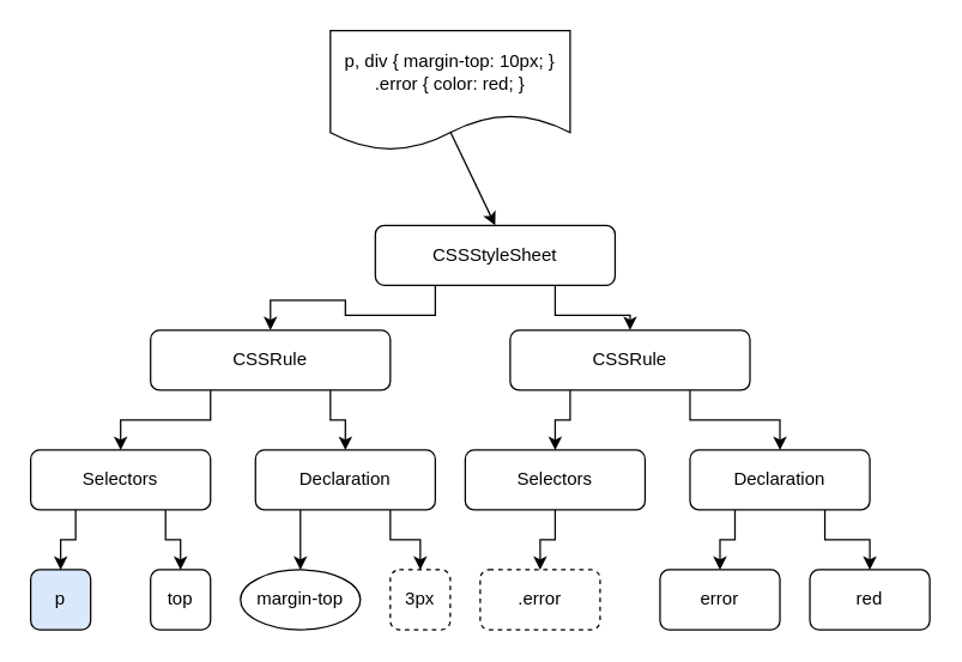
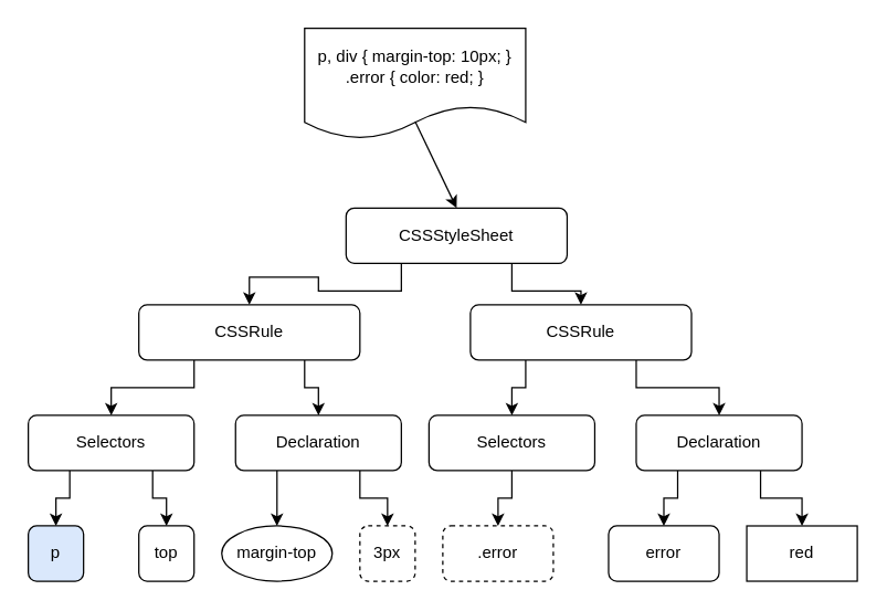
  <mxCell id="0" />
  <mxCell id="1" parent="0" />
  <mxCell id="2" value="" style="group" vertex="1" connectable="0" parent="1"><mxGeometry x="20" y="20" width="600" height="400" as="geometry" /></mxCell>
  <mxCell id="3" value="p, div { margin-top: 10px; }&lt;br&gt;.error { color: red; }" style="shape=document;whiteSpace=wrap;html=1;boundedLbl=1;" vertex="1" parent="2"><mxGeometry x="200" width="160" height="80" as="geometry" /></mxCell>
  <mxCell id="4" value="CSSStyleSheet" style="rounded=1;whiteSpace=wrap;html=1;" vertex="1" parent="2"><mxGeometry x="230" y="130" width="160" height="40" as="geometry" /></mxCell>
  <mxCell id="5" value="CSSRule" style="rounded=1;whiteSpace=wrap;html=1;" vertex="1" parent="2"><mxGeometry x="320" y="200" width="160" height="40" as="geometry" /></mxCell>
  <mxCell id="6" style="edgeStyle=orthogonalEdgeStyle;rounded=0;orthogonalLoop=1;jettySize=auto;html=1;exitX=0.75;exitY=1;exitDx=0;exitDy=0;entryX=0.5;entryY=0;entryDx=0;entryDy=0;" edge="1" parent="2" source="4" target="5"><mxGeometry relative="1" as="geometry" /></mxCell>
  <mxCell id="7" value="CSSRule" style="rounded=1;whiteSpace=wrap;html=1;" vertex="1" parent="2"><mxGeometry x="80" y="200" width="160" height="40" as="geometry" /></mxCell>
  <mxCell id="8" style="edgeStyle=orthogonalEdgeStyle;rounded=0;orthogonalLoop=1;jettySize=auto;html=1;exitX=0.25;exitY=1;exitDx=0;exitDy=0;entryX=0.5;entryY=0;entryDx=0;entryDy=0;" edge="1" parent="2" source="4" target="7"><mxGeometry relative="1" as="geometry" /></mxCell>
  <mxCell id="9" value="" style="endArrow=classic;html=1;rounded=0;exitX=0.5;exitY=0.842;exitDx=0;exitDy=0;exitPerimeter=0;entryX=0.5;entryY=0;entryDx=0;entryDy=0;" edge="1" parent="2" source="3" target="4"><mxGeometry width="50" height="50" relative="1" as="geometry"><mxPoint x="300" y="220" as="sourcePoint" /><mxPoint x="350" y="170" as="targetPoint" /></mxGeometry></mxCell>
  <mxCell id="10" value="Selectors" style="rounded=1;whiteSpace=wrap;html=1;" vertex="1" parent="2"><mxGeometry y="280" width="120" height="40" as="geometry" /></mxCell>
  <mxCell id="11" style="edgeStyle=orthogonalEdgeStyle;rounded=0;orthogonalLoop=1;jettySize=auto;html=1;exitX=0.25;exitY=1;exitDx=0;exitDy=0;entryX=0.5;entryY=0;entryDx=0;entryDy=0;" edge="1" parent="2" source="7" target="10"><mxGeometry relative="1" as="geometry" /></mxCell>
  <mxCell id="12" value="Declaration" style="rounded=1;whiteSpace=wrap;html=1;" vertex="1" parent="2"><mxGeometry x="150" y="280" width="120" height="40" as="geometry" /></mxCell>
  <mxCell id="13" style="edgeStyle=orthogonalEdgeStyle;rounded=0;orthogonalLoop=1;jettySize=auto;html=1;exitX=0.75;exitY=1;exitDx=0;exitDy=0;entryX=0.5;entryY=0;entryDx=0;entryDy=0;" edge="1" parent="2" source="7" target="12"><mxGeometry relative="1" as="geometry" /></mxCell>
  <mxCell id="14" value="Selectors" style="rounded=1;whiteSpace=wrap;html=1;" vertex="1" parent="2"><mxGeometry x="290" y="280" width="120" height="40" as="geometry" /></mxCell>
  <mxCell id="15" style="edgeStyle=orthogonalEdgeStyle;rounded=0;orthogonalLoop=1;jettySize=auto;html=1;exitX=0.25;exitY=1;exitDx=0;exitDy=0;entryX=0.5;entryY=0;entryDx=0;entryDy=0;" edge="1" parent="2" source="5" target="14"><mxGeometry relative="1" as="geometry" /></mxCell>
  <mxCell id="16" value="Declaration" style="rounded=1;whiteSpace=wrap;html=1;" vertex="1" parent="2"><mxGeometry x="440" y="280" width="120" height="40" as="geometry" /></mxCell>
  <mxCell id="17" style="edgeStyle=orthogonalEdgeStyle;rounded=0;orthogonalLoop=1;jettySize=auto;html=1;exitX=0.75;exitY=1;exitDx=0;exitDy=0;entryX=0.5;entryY=0;entryDx=0;entryDy=0;" edge="1" parent="2" source="5" target="16"><mxGeometry relative="1" as="geometry" /></mxCell>
  <mxCell id="18" value="p" style="rounded=1;whiteSpace=wrap;html=1;fillColor=#dae8fc;" vertex="1" parent="2"><mxGeometry y="360" width="40" height="40" as="geometry" /></mxCell>
  <mxCell id="19" style="edgeStyle=orthogonalEdgeStyle;rounded=0;orthogonalLoop=1;jettySize=auto;html=1;exitX=0.25;exitY=1;exitDx=0;exitDy=0;entryX=0.5;entryY=0;entryDx=0;entryDy=0;" edge="1" parent="2" source="10" target="18"><mxGeometry relative="1" as="geometry" /></mxCell>
  <mxCell id="20" value="top" style="rounded=1;whiteSpace=wrap;html=1;" vertex="1" parent="2"><mxGeometry x="80" y="360" width="40" height="40" as="geometry" /></mxCell>
  <mxCell id="21" style="edgeStyle=orthogonalEdgeStyle;rounded=0;orthogonalLoop=1;jettySize=auto;html=1;exitX=0.75;exitY=1;exitDx=0;exitDy=0;entryX=0.5;entryY=0;entryDx=0;entryDy=0;" edge="1" parent="2" source="10" target="20"><mxGeometry relative="1" as="geometry" /></mxCell>
  <mxCell id="22" value=".error" style="rounded=1;whiteSpace=wrap;html=1;dashed=1;" vertex="1" parent="2"><mxGeometry x="300" y="360" width="80" height="40" as="geometry" /></mxCell>
  <mxCell id="23" style="edgeStyle=orthogonalEdgeStyle;rounded=0;orthogonalLoop=1;jettySize=auto;html=1;exitX=0.5;exitY=1;exitDx=0;exitDy=0;entryX=0.5;entryY=0;entryDx=0;entryDy=0;" edge="1" parent="2" source="14" target="22"><mxGeometry relative="1" as="geometry" /></mxCell>
  <mxCell id="24" value="margin-top" style="ellipse;whiteSpace=wrap;html=1;" vertex="1" parent="2"><mxGeometry x="140" y="360" width="80" height="40" as="geometry" /></mxCell>
  <mxCell id="25" style="edgeStyle=orthogonalEdgeStyle;rounded=0;orthogonalLoop=1;jettySize=auto;html=1;exitX=0.25;exitY=1;exitDx=0;exitDy=0;entryX=0.5;entryY=0;entryDx=0;entryDy=0;" edge="1" parent="2" source="12" target="24"><mxGeometry relative="1" as="geometry" /></mxCell>
  <mxCell id="26" value="3px" style="rounded=1;whiteSpace=wrap;html=1;dashed=1;" vertex="1" parent="2"><mxGeometry x="240" y="360" width="40" height="40" as="geometry" /></mxCell>
  <mxCell id="27" style="edgeStyle=orthogonalEdgeStyle;rounded=0;orthogonalLoop=1;jettySize=auto;html=1;exitX=0.75;exitY=1;exitDx=0;exitDy=0;entryX=0.5;entryY=0;entryDx=0;entryDy=0;" edge="1" parent="2" source="12" target="26"><mxGeometry relative="1" as="geometry" /></mxCell>
  <mxCell id="28" value="error" style="rounded=1;whiteSpace=wrap;html=1;" vertex="1" parent="2"><mxGeometry x="420" y="360" width="80" height="40" as="geometry" /></mxCell>
  <mxCell id="29" style="edgeStyle=orthogonalEdgeStyle;rounded=0;orthogonalLoop=1;jettySize=auto;html=1;exitX=0.25;exitY=1;exitDx=0;exitDy=0;entryX=0.5;entryY=0;entryDx=0;entryDy=0;" edge="1" parent="2" source="16" target="28"><mxGeometry relative="1" as="geometry" /></mxCell>
- <mxCell id="30" value="red" style="rounded=1;whiteSpace=wrap;html=1;" vertex="1" parent="2"><mxGeometry x="520" y="360" width="80" height="40" as="geometry" /></mxCell>
+ <mxCell id="30" value="red" style="whiteSpace=wrap;html=1;rounded=0;" vertex="1" parent="2"><mxGeometry x="520" y="360" width="80" height="40" as="geometry" /></mxCell>
  <mxCell id="31" style="edgeStyle=orthogonalEdgeStyle;rounded=0;orthogonalLoop=1;jettySize=auto;html=1;exitX=0.75;exitY=1;exitDx=0;exitDy=0;entryX=0.5;entryY=0;entryDx=0;entryDy=0;" edge="1" parent="2" source="16" target="30"><mxGeometry relative="1" as="geometry" /></mxCell>
